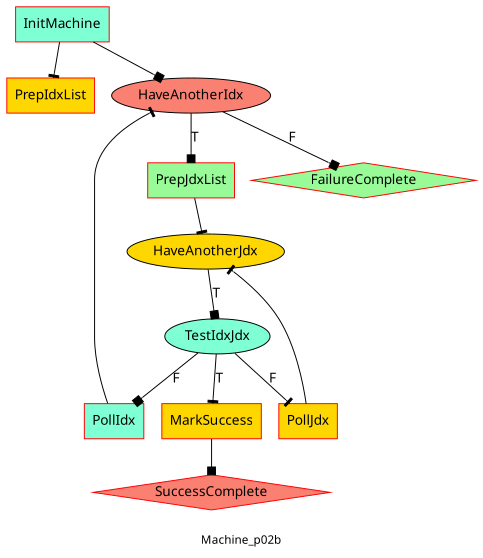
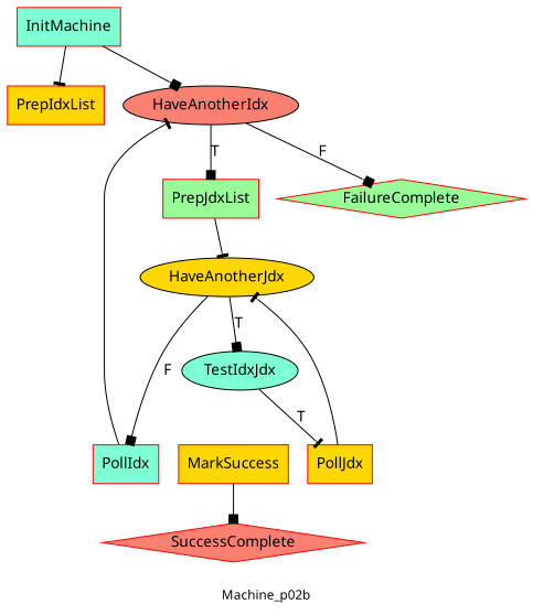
  digraph {
    fontname="Noto Sans"
    fontsize=12
    label=Machine_p02b
    node [color=red fillcolor=gold fontname="Noto Sans" shape=box style=filled]
    edge [arrowhead=tee fontname="Noto Sans"]
    InitMachine [fillcolor=aquamarine]
    PrepIdxList
    HaveAnotherIdx [color=black fillcolor=salmon shape=ellipse]
    PrepJdxList [fillcolor=palegreen]
    FailureComplete [fillcolor=palegreen shape=diamond]
    HaveAnotherJdx [color=black shape=ellipse]
    PollIdx [fillcolor=aquamarine]
    TestIdxJdx [color=black fillcolor=aquamarine shape=ellipse]
    PollJdx
    SuccessComplete [fillcolor=salmon shape=diamond]
    MarkSuccess
    InitMachine -> PrepIdxList
    InitMachine -> HaveAnotherIdx [arrowhead=box]
    HaveAnotherIdx -> PrepJdxList [arrowhead=box label=T]
    HaveAnotherIdx -> FailureComplete [arrowhead=box label=F]
    PrepJdxList -> HaveAnotherJdx
-   TestIdxJdx -> PollIdx [arrowhead=box label=F]
+   HaveAnotherJdx -> PollIdx [arrowhead=box label=F]
    HaveAnotherJdx -> TestIdxJdx [arrowhead=box label=T]
    PollIdx -> HaveAnotherIdx
-   TestIdxJdx -> PollJdx [label=F]
-   TestIdxJdx -> MarkSuccess [label=T]
+   TestIdxJdx -> PollJdx [label=T]
    PollJdx -> HaveAnotherJdx
    MarkSuccess -> SuccessComplete [arrowhead=box]
  }
